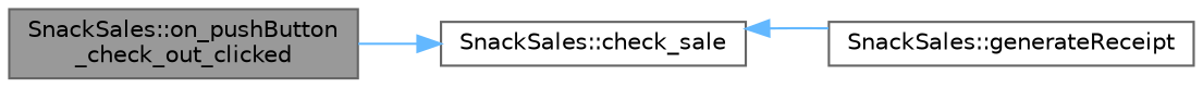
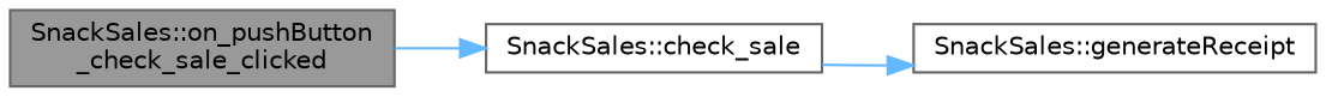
  digraph {
    rankdir=LR
    node [color=grey40 fillcolor=white fontname=Helvetica fontsize=10 shape=box style=filled]
    edge [color=steelblue1 fontname=Helvetica fontsize=10 labelfontname=Helvetica labelfontsize=10 style=solid]
-   n1 [color=gray40 fillcolor=grey60 fontcolor=black height=0.2 label="SnackSales::on_pushButton\l_check_out_clicked" width=0.4]
+   n1 [color=gray40 fillcolor=grey60 fontcolor=black height=0.2 label="SnackSales::on_pushButton\l_check_sale_clicked" width=0.4]
    n2 [height=0.2 label="SnackSales::check_sale" width=0.4]
    n3 [height=0.2 label="SnackSales::generateReceipt" width=0.4]
    n1 -> n2
-   n3 -> n2
+   n2 -> n3
  }
